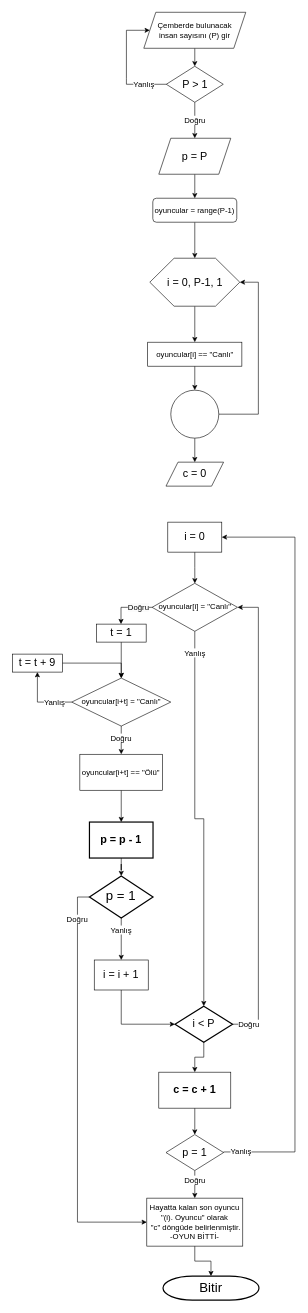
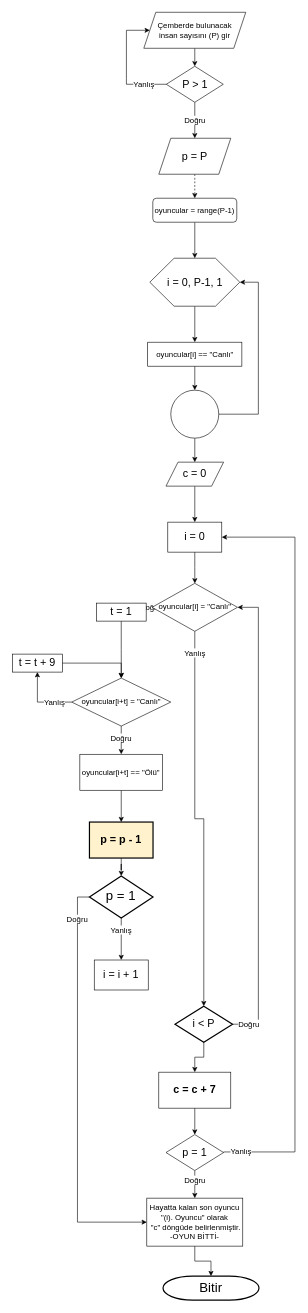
  <mxCell id="0" />
  <mxCell id="1" parent="0" />
  <mxCell id="2" style="edgeStyle=orthogonalEdgeStyle;rounded=0;orthogonalLoop=1;jettySize=auto;html=1;exitX=0.5;exitY=1;exitDx=0;exitDy=0;entryX=0.5;entryY=0;entryDx=0;entryDy=0;" parent="1" source="3" target="6" edge="1"><mxGeometry relative="1" as="geometry" /></mxCell>
  <mxCell id="3" value="&lt;font style=&quot;font-size: 13px;&quot;&gt;&lt;font style=&quot;font-size: 13px;&quot;&gt;Çemberde bulunacak &lt;br style=&quot;font-size: 13px;&quot;&gt;insan sayısını (P) gir&lt;/font&gt;&lt;br style=&quot;font-size: 13px;&quot;&gt;&lt;/font&gt;" style="shape=parallelogram;perimeter=parallelogramPerimeter;whiteSpace=wrap;html=1;fixedSize=1;labelBackgroundColor=none;fontFamily=Helvetica;fontSize=13;rounded=0;shadow=0;align=center;verticalAlign=middle;horizontal=1;sketch=0;" parent="1" vertex="1"><mxGeometry x="239" y="20" width="170" height="60" as="geometry" /></mxCell>
  <mxCell id="4" style="edgeStyle=orthogonalEdgeStyle;rounded=0;orthogonalLoop=1;jettySize=auto;html=1;exitX=0;exitY=0.5;exitDx=0;exitDy=0;entryX=0;entryY=0.5;entryDx=0;entryDy=0;startArrow=none;" parent="1" target="3" edge="1"><mxGeometry relative="1" as="geometry"><mxPoint x="210" y="50" as="targetPoint" /><Array as="points"><mxPoint x="210" y="50" /></Array><mxPoint x="210" y="130" as="sourcePoint" /></mxGeometry></mxCell>
  <mxCell id="5" value="Doğru" style="edgeStyle=orthogonalEdgeStyle;rounded=0;orthogonalLoop=1;jettySize=auto;html=1;exitX=0.5;exitY=1;exitDx=0;exitDy=0;entryX=0.5;entryY=0;entryDx=0;entryDy=0;fontFamily=Helvetica;fontSize=13;" parent="1" source="6" edge="1"><mxGeometry relative="1" as="geometry"><mxPoint x="324" y="230" as="targetPoint" /></mxGeometry></mxCell>
  <mxCell id="6" value="P &amp;gt; 1" style="rhombus;whiteSpace=wrap;html=1;rounded=0;shadow=0;sketch=0;fontSize=18;" parent="1" vertex="1"><mxGeometry x="276.5" y="110" width="95" height="60" as="geometry" /></mxCell>
  <mxCell id="7" value="Yanlış" style="edgeStyle=orthogonalEdgeStyle;rounded=0;orthogonalLoop=1;jettySize=auto;html=1;exitX=0;exitY=0.5;exitDx=0;exitDy=0;entryX=0;entryY=0.5;entryDx=0;entryDy=0;endArrow=none;fontSize=13;" parent="1" source="6" edge="1"><mxGeometry relative="1" as="geometry"><mxPoint x="210" y="130" as="targetPoint" /><mxPoint x="272" y="140" as="sourcePoint" /><Array as="points"><mxPoint x="210" y="140" /></Array></mxGeometry></mxCell>
  <mxCell id="8" value="&lt;span style=&quot;color: rgb(0, 0, 0); font-family: Helvetica; font-size: 13px; font-style: normal; font-variant-ligatures: normal; font-variant-caps: normal; font-weight: 400; letter-spacing: normal; orphans: 2; text-align: center; text-indent: 0px; text-transform: none; widows: 2; word-spacing: 0px; -webkit-text-stroke-width: 0px; background-color: rgb(251, 251, 251); text-decoration-thickness: initial; text-decoration-style: initial; text-decoration-color: initial; float: none; display: inline !important;&quot;&gt;Doğru&lt;/span&gt;" style="edgeStyle=orthogonalEdgeStyle;rounded=0;orthogonalLoop=1;jettySize=auto;html=1;exitX=0;exitY=0.5;exitDx=0;exitDy=0;fontFamily=Helvetica;fontSize=13;" parent="1" target="50" edge="1"><mxGeometry x="-0.429" relative="1" as="geometry"><mxPoint x="201" y="1030" as="targetPoint" /><Array as="points"><mxPoint x="201" y="1012" /></Array><mxPoint x="252.75" y="1012" as="sourcePoint" /><mxPoint as="offset" /></mxGeometry></mxCell>
  <mxCell id="9" value="Yanlış" style="edgeStyle=orthogonalEdgeStyle;rounded=0;orthogonalLoop=1;jettySize=auto;html=1;exitX=0.5;exitY=1;exitDx=0;exitDy=0;fontSize=13;" parent="1" source="10" target="28" edge="1"><mxGeometry x="-0.886" relative="1" as="geometry"><mxPoint as="offset" /></mxGeometry></mxCell>
  <mxCell id="10" value="&lt;font style=&quot;font-size: 13px;&quot;&gt;oyuncular[i] = &quot;Canlı&quot;&lt;/font&gt;" style="rhombus;whiteSpace=wrap;html=1;verticalAlign=top;arcSize=6;spacingTop=24;fontFamily=Helvetica;fontSize=14;" parent="1" vertex="1"><mxGeometry x="252.75" y="972" width="142.5" height="80" as="geometry" /></mxCell>
  <mxCell id="11" value="" style="edgeStyle=orthogonalEdgeStyle;rounded=0;orthogonalLoop=1;jettySize=auto;html=1;fontFamily=Helvetica;fontSize=13;" parent="1" source="19" target="16" edge="1"><mxGeometry relative="1" as="geometry"><mxPoint x="201.38" y="1410" as="sourcePoint" /></mxGeometry></mxCell>
- <mxCell id="12" value="" style="edgeStyle=orthogonalEdgeStyle;rounded=0;orthogonalLoop=1;jettySize=auto;html=1;" edge="1" parent="1" source="13" target="36"><mxGeometry relative="1" as="geometry" /></mxCell>
+ <mxCell id="12" value="" style="edgeStyle=orthogonalEdgeStyle;rounded=0;orthogonalLoop=1;jettySize=auto;html=1;dashed=1;" edge="1" parent="1" source="13" target="36"><mxGeometry relative="1" as="geometry" /></mxCell>
  <mxCell id="13" value="p = P" style="shape=parallelogram;perimeter=parallelogramPerimeter;whiteSpace=wrap;html=1;fixedSize=1;fontFamily=Helvetica;fontSize=18;" parent="1" vertex="1"><mxGeometry x="264" y="230" width="120" height="60" as="geometry" /></mxCell>
  <mxCell id="14" value="Doğru" style="edgeStyle=orthogonalEdgeStyle;rounded=0;orthogonalLoop=1;jettySize=auto;html=1;exitX=0;exitY=0.5;exitDx=0;exitDy=0;fontFamily=Helvetica;fontSize=13;entryX=0;entryY=0.5;entryDx=0;entryDy=0;" parent="1" source="16" target="32" edge="1"><mxGeometry x="-0.832" relative="1" as="geometry"><mxPoint x="110" y="1495" as="targetPoint" /><mxPoint as="offset" /></mxGeometry></mxCell>
  <mxCell id="15" value="Yanlış" style="edgeStyle=orthogonalEdgeStyle;rounded=0;orthogonalLoop=1;jettySize=auto;html=1;exitX=0.5;exitY=1;exitDx=0;exitDy=0;fontSize=13;" edge="1" parent="1" source="16" target="45"><mxGeometry x="-0.429" relative="1" as="geometry"><mxPoint as="offset" /></mxGeometry></mxCell>
  <mxCell id="16" value="p = 1" style="rhombus;whiteSpace=wrap;html=1;fontSize=22;strokeWidth=2;spacingTop=-5;" parent="1" vertex="1"><mxGeometry x="148.38" y="1460" width="106" height="70" as="geometry" /></mxCell>
+ <mxCell id="17" style="edgeStyle=orthogonalEdgeStyle;rounded=0;orthogonalLoop=1;jettySize=auto;html=1;exitX=0.5;exitY=1;exitDx=0;exitDy=0;fontFamily=Helvetica;fontSize=13;" parent="1" source="18" edge="1" target="30"><mxGeometry relative="1" as="geometry"><mxPoint x="324" y="850" as="targetPoint" /></mxGeometry></mxCell>
  <mxCell id="18" value="c = 0" style="shape=parallelogram;perimeter=parallelogramPerimeter;whiteSpace=wrap;html=1;fixedSize=1;fontFamily=Helvetica;fontSize=18;" parent="1" vertex="1"><mxGeometry x="276" y="770" width="96" height="40" as="geometry" /></mxCell>
- <mxCell id="19" value="p = p - 1" style="rounded=1;whiteSpace=wrap;html=1;absoluteArcSize=1;arcSize=0;strokeWidth=2;fontFamily=Helvetica;fontSize=18;fontStyle=1" parent="1" vertex="1"><mxGeometry x="148.38" y="1370" width="106" height="60" as="geometry" /></mxCell>
+ <mxCell id="19" value="p = p - 1" style="rounded=1;whiteSpace=wrap;html=1;absoluteArcSize=1;arcSize=0;strokeWidth=2;fontFamily=Helvetica;fontSize=18;fontStyle=1;fillColor=#fff2cc;" parent="1" vertex="1"><mxGeometry x="148.38" y="1370" width="106" height="60" as="geometry" /></mxCell>
  <mxCell id="20" style="edgeStyle=orthogonalEdgeStyle;rounded=0;orthogonalLoop=1;jettySize=auto;html=1;exitX=0.5;exitY=1;exitDx=0;exitDy=0;fontSize=13;" parent="1" source="21" target="24" edge="1"><mxGeometry relative="1" as="geometry" /></mxCell>
- <mxCell id="21" value="&lt;font style=&quot;font-size: 18px;&quot;&gt;c = c + 1&lt;/font&gt;" style="whiteSpace=wrap;html=1;fontSize=18;verticalAlign=middle;spacingTop=0;fontStyle=1" parent="1" vertex="1"><mxGeometry x="264" y="1787" width="120" height="60" as="geometry" /></mxCell>
+ <mxCell id="21" value="&lt;font style=&quot;font-size: 18px;&quot;&gt;c = c + 7&lt;/font&gt;" style="whiteSpace=wrap;html=1;fontSize=18;verticalAlign=middle;spacingTop=0;fontStyle=1" parent="1" vertex="1"><mxGeometry x="264" y="1787" width="120" height="60" as="geometry" /></mxCell>
  <mxCell id="22" value="Yanlış" style="edgeStyle=orthogonalEdgeStyle;rounded=0;orthogonalLoop=1;jettySize=auto;html=1;exitX=1;exitY=0.5;exitDx=0;exitDy=0;entryX=1;entryY=0.5;entryDx=0;entryDy=0;fontSize=13;" parent="1" source="24" target="30" edge="1"><mxGeometry x="-0.952" y="1" relative="1" as="geometry"><Array as="points"><mxPoint x="491" y="1920" /><mxPoint x="491" y="895" /></Array><mxPoint as="offset" /></mxGeometry></mxCell>
  <mxCell id="23" value="Doğru" style="edgeStyle=orthogonalEdgeStyle;rounded=0;orthogonalLoop=1;jettySize=auto;html=1;exitX=0.5;exitY=1;exitDx=0;exitDy=0;fontSize=13;" parent="1" source="24" target="32" edge="1"><mxGeometry x="-0.304" relative="1" as="geometry"><mxPoint as="offset" /></mxGeometry></mxCell>
  <mxCell id="24" value="p = 1" style="rhombus;whiteSpace=wrap;html=1;fontSize=18;spacingTop=0;fontStyle=0;" parent="1" vertex="1"><mxGeometry x="276" y="1891" width="96" height="60" as="geometry" /></mxCell>
  <mxCell id="25" value="Bitir" style="strokeWidth=2;html=1;shape=mxgraph.flowchart.terminator;whiteSpace=wrap;fontFamily=Helvetica;fontSize=22;" parent="1" vertex="1"><mxGeometry x="271" y="2127" width="160" height="40" as="geometry" /></mxCell>
  <mxCell id="26" value="Doğru" style="edgeStyle=orthogonalEdgeStyle;rounded=0;orthogonalLoop=1;jettySize=auto;html=1;exitX=1;exitY=0.5;exitDx=0;exitDy=0;fontFamily=Helvetica;fontSize=13;entryX=1;entryY=0.5;entryDx=0;entryDy=0;" parent="1" source="28" target="10" edge="1"><mxGeometry x="-0.929" relative="1" as="geometry"><Array as="points"><mxPoint x="430" y="1707" /><mxPoint x="430" y="1012" /></Array><mxPoint as="offset" /><mxPoint x="430" y="1323" as="targetPoint" /></mxGeometry></mxCell>
  <mxCell id="27" style="edgeStyle=orthogonalEdgeStyle;rounded=0;orthogonalLoop=1;jettySize=auto;html=1;exitX=0.5;exitY=1;exitDx=0;exitDy=0;fontSize=13;" parent="1" source="28" target="21" edge="1"><mxGeometry relative="1" as="geometry" /></mxCell>
  <mxCell id="28" value="i &amp;lt; P" style="rhombus;whiteSpace=wrap;html=1;fontSize=18;strokeWidth=2;spacingTop=0;" parent="1" vertex="1"><mxGeometry x="291" y="1677" width="96" height="60" as="geometry" /></mxCell>
  <mxCell id="29" style="edgeStyle=orthogonalEdgeStyle;rounded=0;orthogonalLoop=1;jettySize=auto;html=1;exitX=0.5;exitY=1;exitDx=0;exitDy=0;fontSize=18;" edge="1" parent="1" source="30" target="10"><mxGeometry relative="1" as="geometry" /></mxCell>
  <mxCell id="30" value="i = 0" style="whiteSpace=wrap;html=1;fontSize=18;verticalAlign=middle;arcSize=6;spacingTop=0;fontFamily=Helvetica;" parent="1" vertex="1"><mxGeometry x="279" y="870" width="90" height="50" as="geometry" /></mxCell>
  <mxCell id="31" style="edgeStyle=orthogonalEdgeStyle;rounded=0;orthogonalLoop=1;jettySize=auto;html=1;exitX=0.5;exitY=1;exitDx=0;exitDy=0;fontFamily=Helvetica;fontSize=13;" parent="1" source="32" target="25" edge="1"><mxGeometry relative="1" as="geometry" /></mxCell>
  <mxCell id="32" value="Hayatta kalan son oyuncu &lt;br&gt;&quot;(i). Oyuncu&quot; olarak&lt;br&gt;&amp;nbsp;&quot;c&quot; döngüde belirlenmiştir.&lt;br style=&quot;border-color: var(--border-color); font-size: 12px;&quot;&gt;-OYUN BİTTİ-" style="rounded=0;whiteSpace=wrap;html=1;fontFamily=Helvetica;fontSize=13;" parent="1" vertex="1"><mxGeometry x="244" y="1997" width="160" height="80" as="geometry" /></mxCell>
  <mxCell id="33" style="edgeStyle=orthogonalEdgeStyle;rounded=0;orthogonalLoop=1;jettySize=auto;html=1;exitX=0.5;exitY=1;exitDx=0;exitDy=0;fontFamily=Helvetica;fontSize=17;" parent="1" source="34" target="19" edge="1"><mxGeometry relative="1" as="geometry" /></mxCell>
  <mxCell id="34" value="oyuncular[i+t] == &quot;Ölü&quot;" style="whiteSpace=wrap;html=1;fontSize=13;verticalAlign=middle;arcSize=6;spacingTop=0;fontFamily=Helvetica;" parent="1" vertex="1"><mxGeometry x="132.38" y="1257" width="138" height="60" as="geometry" /></mxCell>
  <mxCell id="35" style="edgeStyle=orthogonalEdgeStyle;rounded=0;orthogonalLoop=1;jettySize=auto;html=1;exitX=0.5;exitY=1;exitDx=0;exitDy=0;fontSize=13;" edge="1" parent="1" source="36" target="40"><mxGeometry relative="1" as="geometry" /></mxCell>
  <mxCell id="36" value="oyuncular = range(P-1)" style="whiteSpace=wrap;html=1;fontSize=13;rounded=1;" vertex="1" parent="1"><mxGeometry x="254" y="330" width="140" height="40" as="geometry" /></mxCell>
  <mxCell id="37" value="" style="edgeStyle=orthogonalEdgeStyle;rounded=0;orthogonalLoop=1;jettySize=auto;html=1;fontSize=18;" edge="1" parent="1" source="38" target="43"><mxGeometry relative="1" as="geometry" /></mxCell>
  <mxCell id="38" value="oyuncular[i] == &quot;Canlı&quot;" style="whiteSpace=wrap;html=1;fontSize=13;" vertex="1" parent="1"><mxGeometry x="245.5" y="570" width="157" height="40" as="geometry" /></mxCell>
  <mxCell id="39" style="edgeStyle=orthogonalEdgeStyle;rounded=0;orthogonalLoop=1;jettySize=auto;html=1;exitX=0.5;exitY=1;exitDx=0;exitDy=0;fontSize=13;" edge="1" parent="1" source="40" target="38"><mxGeometry relative="1" as="geometry" /></mxCell>
  <mxCell id="40" value="i = 0, P-1, 1" style="verticalLabelPosition=bottom;verticalAlign=top;html=1;shape=hexagon;perimeter=hexagonPerimeter2;arcSize=6;size=0.27;fontSize=18;spacingTop=-56;" vertex="1" parent="1"><mxGeometry x="249" y="430" width="150" height="80" as="geometry" /></mxCell>
  <mxCell id="41" style="edgeStyle=orthogonalEdgeStyle;rounded=0;orthogonalLoop=1;jettySize=auto;html=1;exitX=1;exitY=0.5;exitDx=0;exitDy=0;entryX=1;entryY=0.5;entryDx=0;entryDy=0;fontSize=18;" edge="1" parent="1" source="43" target="40"><mxGeometry relative="1" as="geometry"><Array as="points"><mxPoint x="430" y="690" /><mxPoint x="430" y="470" /></Array></mxGeometry></mxCell>
  <mxCell id="42" style="edgeStyle=orthogonalEdgeStyle;rounded=0;orthogonalLoop=1;jettySize=auto;html=1;exitX=0.5;exitY=1;exitDx=0;exitDy=0;fontSize=18;" edge="1" parent="1" source="43" target="18"><mxGeometry relative="1" as="geometry" /></mxCell>
  <mxCell id="43" value="" style="ellipse;whiteSpace=wrap;html=1;fontSize=13;" vertex="1" parent="1"><mxGeometry x="284" y="650" width="80" height="80" as="geometry" /></mxCell>
- <mxCell id="44" style="edgeStyle=orthogonalEdgeStyle;rounded=0;orthogonalLoop=1;jettySize=auto;html=1;exitX=0.5;exitY=1;exitDx=0;exitDy=0;entryX=0;entryY=0.5;entryDx=0;entryDy=0;fontSize=13;" edge="1" parent="1" source="45" target="28"><mxGeometry relative="1" as="geometry" /></mxCell>
  <mxCell id="45" value="i = i + 1" style="whiteSpace=wrap;html=1;fontSize=18;verticalAlign=middle;arcSize=6;spacingTop=0;fontFamily=Helvetica;" vertex="1" parent="1"><mxGeometry x="156.38" y="1600" width="90" height="50" as="geometry" /></mxCell>
  <mxCell id="46" value="Yanlış" style="edgeStyle=orthogonalEdgeStyle;rounded=0;orthogonalLoop=1;jettySize=auto;html=1;exitX=0;exitY=0.5;exitDx=0;exitDy=0;fontSize=13;" edge="1" parent="1" source="48" target="52"><mxGeometry x="-0.464" relative="1" as="geometry"><mxPoint as="offset" /></mxGeometry></mxCell>
  <mxCell id="47" value="Doğru" style="edgeStyle=orthogonalEdgeStyle;rounded=0;orthogonalLoop=1;jettySize=auto;html=1;exitX=0.5;exitY=1;exitDx=0;exitDy=0;fontSize=13;" edge="1" parent="1" source="48" target="34"><mxGeometry x="-0.149" relative="1" as="geometry"><mxPoint as="offset" /></mxGeometry></mxCell>
  <mxCell id="48" value="&lt;font style=&quot;font-size: 13px;&quot;&gt;oyuncular[i+t] = &quot;Canlı&quot;&lt;/font&gt;" style="rhombus;whiteSpace=wrap;html=1;verticalAlign=top;arcSize=6;spacingTop=24;fontFamily=Helvetica;fontSize=14;" vertex="1" parent="1"><mxGeometry x="118.75" y="1130" width="165.25" height="80" as="geometry" /></mxCell>
  <mxCell id="49" style="edgeStyle=orthogonalEdgeStyle;rounded=0;orthogonalLoop=1;jettySize=auto;html=1;exitX=0.5;exitY=1;exitDx=0;exitDy=0;fontSize=18;" edge="1" parent="1" source="50" target="48"><mxGeometry relative="1" as="geometry" /></mxCell>
- <mxCell id="50" value="t = 1" style="rounded=0;whiteSpace=wrap;html=1;fontSize=18;" vertex="1" parent="1"><mxGeometry x="159.81" y="1040" width="83.13" height="30" as="geometry" /></mxCell>
+ <mxCell id="50" value="t = 1" style="rounded=0;whiteSpace=wrap;html=1;fontSize=18;" vertex="1" parent="1"><mxGeometry x="159.81" y="1005" width="83.13" height="30" as="geometry" /></mxCell>
  <mxCell id="51" style="edgeStyle=orthogonalEdgeStyle;rounded=0;orthogonalLoop=1;jettySize=auto;html=1;exitX=1;exitY=0.5;exitDx=0;exitDy=0;entryX=0.5;entryY=0;entryDx=0;entryDy=0;fontSize=18;" edge="1" parent="1" source="52" target="48"><mxGeometry relative="1" as="geometry" /></mxCell>
  <mxCell id="52" value="t = t + 9" style="rounded=0;whiteSpace=wrap;html=1;fontSize=18;" vertex="1" parent="1"><mxGeometry x="20" y="1090" width="83.13" height="30" as="geometry" /></mxCell>
